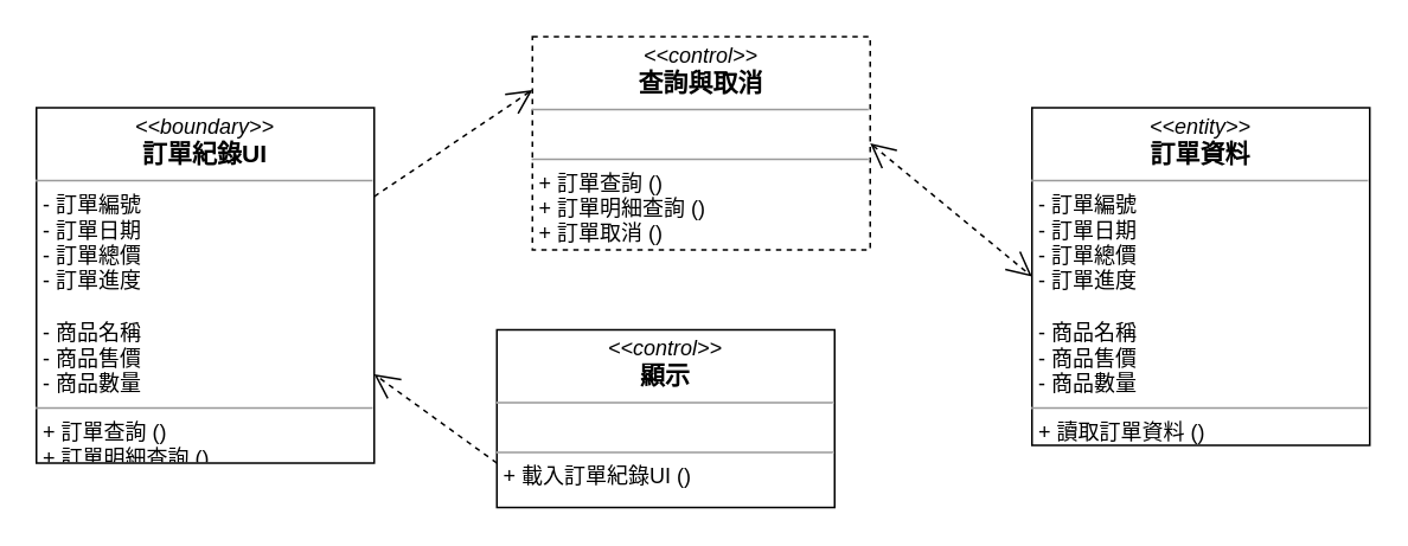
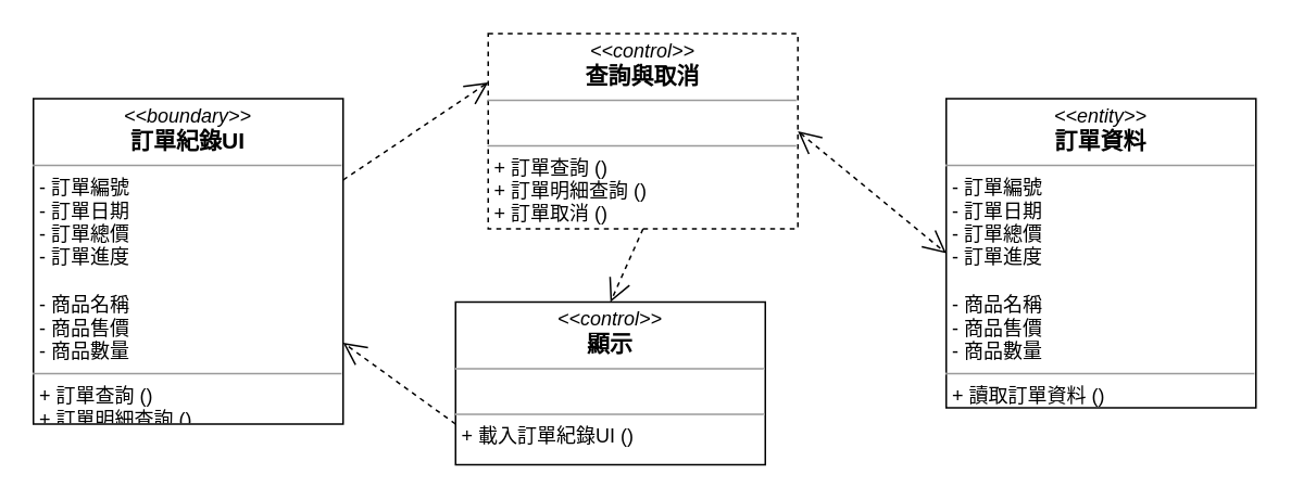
  <mxCell id="0" />
  <mxCell id="1" parent="0" />
  <mxCell id="2" value="&lt;p style=&quot;margin: 0px ; margin-top: 4px ; text-align: center&quot;&gt;&lt;i&gt;&amp;lt;&amp;lt;boundary&amp;gt;&amp;gt;&lt;/i&gt;&lt;br&gt;&lt;b&gt;&lt;font style=&quot;font-size: 14px&quot;&gt;訂單紀錄UI&lt;/font&gt;&lt;/b&gt;&lt;/p&gt;&lt;hr size=&quot;1&quot;&gt;&lt;p style=&quot;margin: 0px ; margin-left: 4px&quot;&gt;- 訂單編號&lt;br&gt;- 訂單日期&lt;/p&gt;&lt;p style=&quot;margin: 0px ; margin-left: 4px&quot;&gt;- 訂單總價&lt;/p&gt;&lt;p style=&quot;margin: 0px ; margin-left: 4px&quot;&gt;- 訂單進度&lt;/p&gt;&lt;p style=&quot;margin: 0px ; margin-left: 4px&quot;&gt;&lt;br&gt;&lt;/p&gt;&lt;p style=&quot;margin: 0px ; margin-left: 4px&quot;&gt;- 商品名稱&lt;/p&gt;&lt;p style=&quot;margin: 0px ; margin-left: 4px&quot;&gt;- 商品售價&lt;/p&gt;&lt;p style=&quot;margin: 0px ; margin-left: 4px&quot;&gt;- 商品數量&lt;/p&gt;&lt;hr size=&quot;1&quot;&gt;&lt;p style=&quot;margin: 0px ; margin-left: 4px&quot;&gt;+ 訂單查詢 ()&lt;br&gt;+ 訂單明細查詢 ()&lt;/p&gt;" style="verticalAlign=top;align=left;overflow=fill;fontSize=12;fontFamily=Helvetica;html=1;" vertex="1" parent="1"><mxGeometry x="20" y="60" width="190" height="200" as="geometry" /></mxCell>
  <mxCell id="3" value="&lt;p style=&quot;margin: 0px ; margin-top: 4px ; text-align: center&quot;&gt;&lt;i&gt;&amp;lt;&amp;lt;control&amp;gt;&amp;gt;&lt;/i&gt;&lt;br&gt;&lt;b&gt;&lt;font style=&quot;font-size: 14px&quot;&gt;查詢與取消&lt;/font&gt;&lt;/b&gt;&lt;/p&gt;&lt;hr size=&quot;1&quot;&gt;&lt;p style=&quot;margin: 0px ; margin-left: 4px&quot;&gt;&lt;br&gt;&lt;/p&gt;&lt;hr size=&quot;1&quot;&gt;&lt;p style=&quot;margin: 0px ; margin-left: 4px&quot;&gt;+ 訂單查詢 ()&lt;br&gt;+ 訂單明細查詢 ()&lt;/p&gt;&lt;p style=&quot;margin: 0px ; margin-left: 4px&quot;&gt;+ 訂單取消 ()&lt;/p&gt;" style="verticalAlign=top;align=left;overflow=fill;fontSize=12;fontFamily=Helvetica;html=1;dashed=1;" vertex="1" parent="1"><mxGeometry x="299" y="20" width="190" height="120" as="geometry" /></mxCell>
  <mxCell id="4" value="&lt;p style=&quot;margin: 0px ; margin-top: 4px ; text-align: center&quot;&gt;&lt;i&gt;&amp;lt;&amp;lt;control&amp;gt;&amp;gt;&lt;/i&gt;&lt;br&gt;&lt;b&gt;&lt;font style=&quot;font-size: 14px&quot;&gt;顯示&lt;/font&gt;&lt;/b&gt;&lt;/p&gt;&lt;hr size=&quot;1&quot;&gt;&lt;p style=&quot;margin: 0px ; margin-left: 4px&quot;&gt;&lt;br&gt;&lt;/p&gt;&lt;hr size=&quot;1&quot;&gt;&lt;p style=&quot;margin: 0px ; margin-left: 4px&quot;&gt;+ 載入訂單紀錄UI ()&lt;br&gt;&lt;/p&gt;" style="verticalAlign=top;align=left;overflow=fill;fontSize=12;fontFamily=Helvetica;html=1;" vertex="1" parent="1"><mxGeometry x="279" y="185" width="190" height="100" as="geometry" /></mxCell>
  <mxCell id="5" value="&lt;p style=&quot;margin: 0px ; margin-top: 4px ; text-align: center&quot;&gt;&lt;i&gt;&amp;lt;&amp;lt;entity&amp;gt;&amp;gt;&lt;/i&gt;&lt;br&gt;&lt;b&gt;&lt;font style=&quot;font-size: 14px&quot;&gt;訂單資料&lt;/font&gt;&lt;/b&gt;&lt;/p&gt;&lt;hr size=&quot;1&quot;&gt;&lt;p style=&quot;margin: 0px ; margin-left: 4px&quot;&gt;- 訂單編號&lt;br&gt;- 訂單日期&lt;/p&gt;&lt;p style=&quot;margin: 0px ; margin-left: 4px&quot;&gt;- 訂單總價&lt;/p&gt;&lt;p style=&quot;margin: 0px ; margin-left: 4px&quot;&gt;- 訂單進度&lt;/p&gt;&lt;p style=&quot;margin: 0px ; margin-left: 4px&quot;&gt;&lt;br&gt;&lt;/p&gt;&lt;p style=&quot;margin: 0px ; margin-left: 4px&quot;&gt;- 商品名稱&lt;/p&gt;&lt;p style=&quot;margin: 0px ; margin-left: 4px&quot;&gt;- 商品售價&lt;/p&gt;&lt;p style=&quot;margin: 0px ; margin-left: 4px&quot;&gt;- 商品數量&lt;/p&gt;&lt;hr size=&quot;1&quot;&gt;&lt;p style=&quot;margin: 0px ; margin-left: 4px&quot;&gt;+ 讀取訂單資料 ()&lt;br&gt;&lt;/p&gt;" style="verticalAlign=top;align=left;overflow=fill;fontSize=12;fontFamily=Helvetica;html=1;" vertex="1" parent="1"><mxGeometry x="580" y="60" width="190" height="190" as="geometry" /></mxCell>
  <mxCell id="6" value="" style="endArrow=open;endSize=12;dashed=1;html=1;exitX=1;exitY=0.25;exitDx=0;exitDy=0;entryX=0;entryY=0.25;entryDx=0;entryDy=0;" edge="1" parent="1" source="2" target="3"><mxGeometry width="160" relative="1" as="geometry"><mxPoint x="230" y="180" as="sourcePoint" /><mxPoint x="350" y="180" as="targetPoint" /></mxGeometry></mxCell>
+ <mxCell id="7" value="" style="endArrow=open;endSize=12;dashed=1;html=1;exitX=0.5;exitY=1;exitDx=0;exitDy=0;entryX=0.5;entryY=0;entryDx=0;entryDy=0;" edge="1" parent="1" source="3" target="4"><mxGeometry width="160" relative="1" as="geometry"><mxPoint x="230" y="210" as="sourcePoint" /><mxPoint x="319" y="150" as="targetPoint" /></mxGeometry></mxCell>
  <mxCell id="8" value="" style="endArrow=open;endSize=12;dashed=1;html=1;exitX=0;exitY=0.75;exitDx=0;exitDy=0;entryX=1;entryY=0.75;entryDx=0;entryDy=0;" edge="1" parent="1" source="4" target="2"><mxGeometry width="160" relative="1" as="geometry"><mxPoint x="280" y="220" as="sourcePoint" /><mxPoint x="220" y="160" as="targetPoint" /></mxGeometry></mxCell>
  <mxCell id="9" value="" style="endArrow=open;startArrow=open;endFill=0;startFill=0;html=1;dashed=1;exitX=1;exitY=0.5;exitDx=0;exitDy=0;entryX=0;entryY=0.5;entryDx=0;entryDy=0;endSize=12;startSize=12;" edge="1" parent="1" source="3" target="5"><mxGeometry width="160" relative="1" as="geometry"><mxPoint x="530" y="-30" as="sourcePoint" /><mxPoint x="690" y="-30" as="targetPoint" /></mxGeometry></mxCell>
